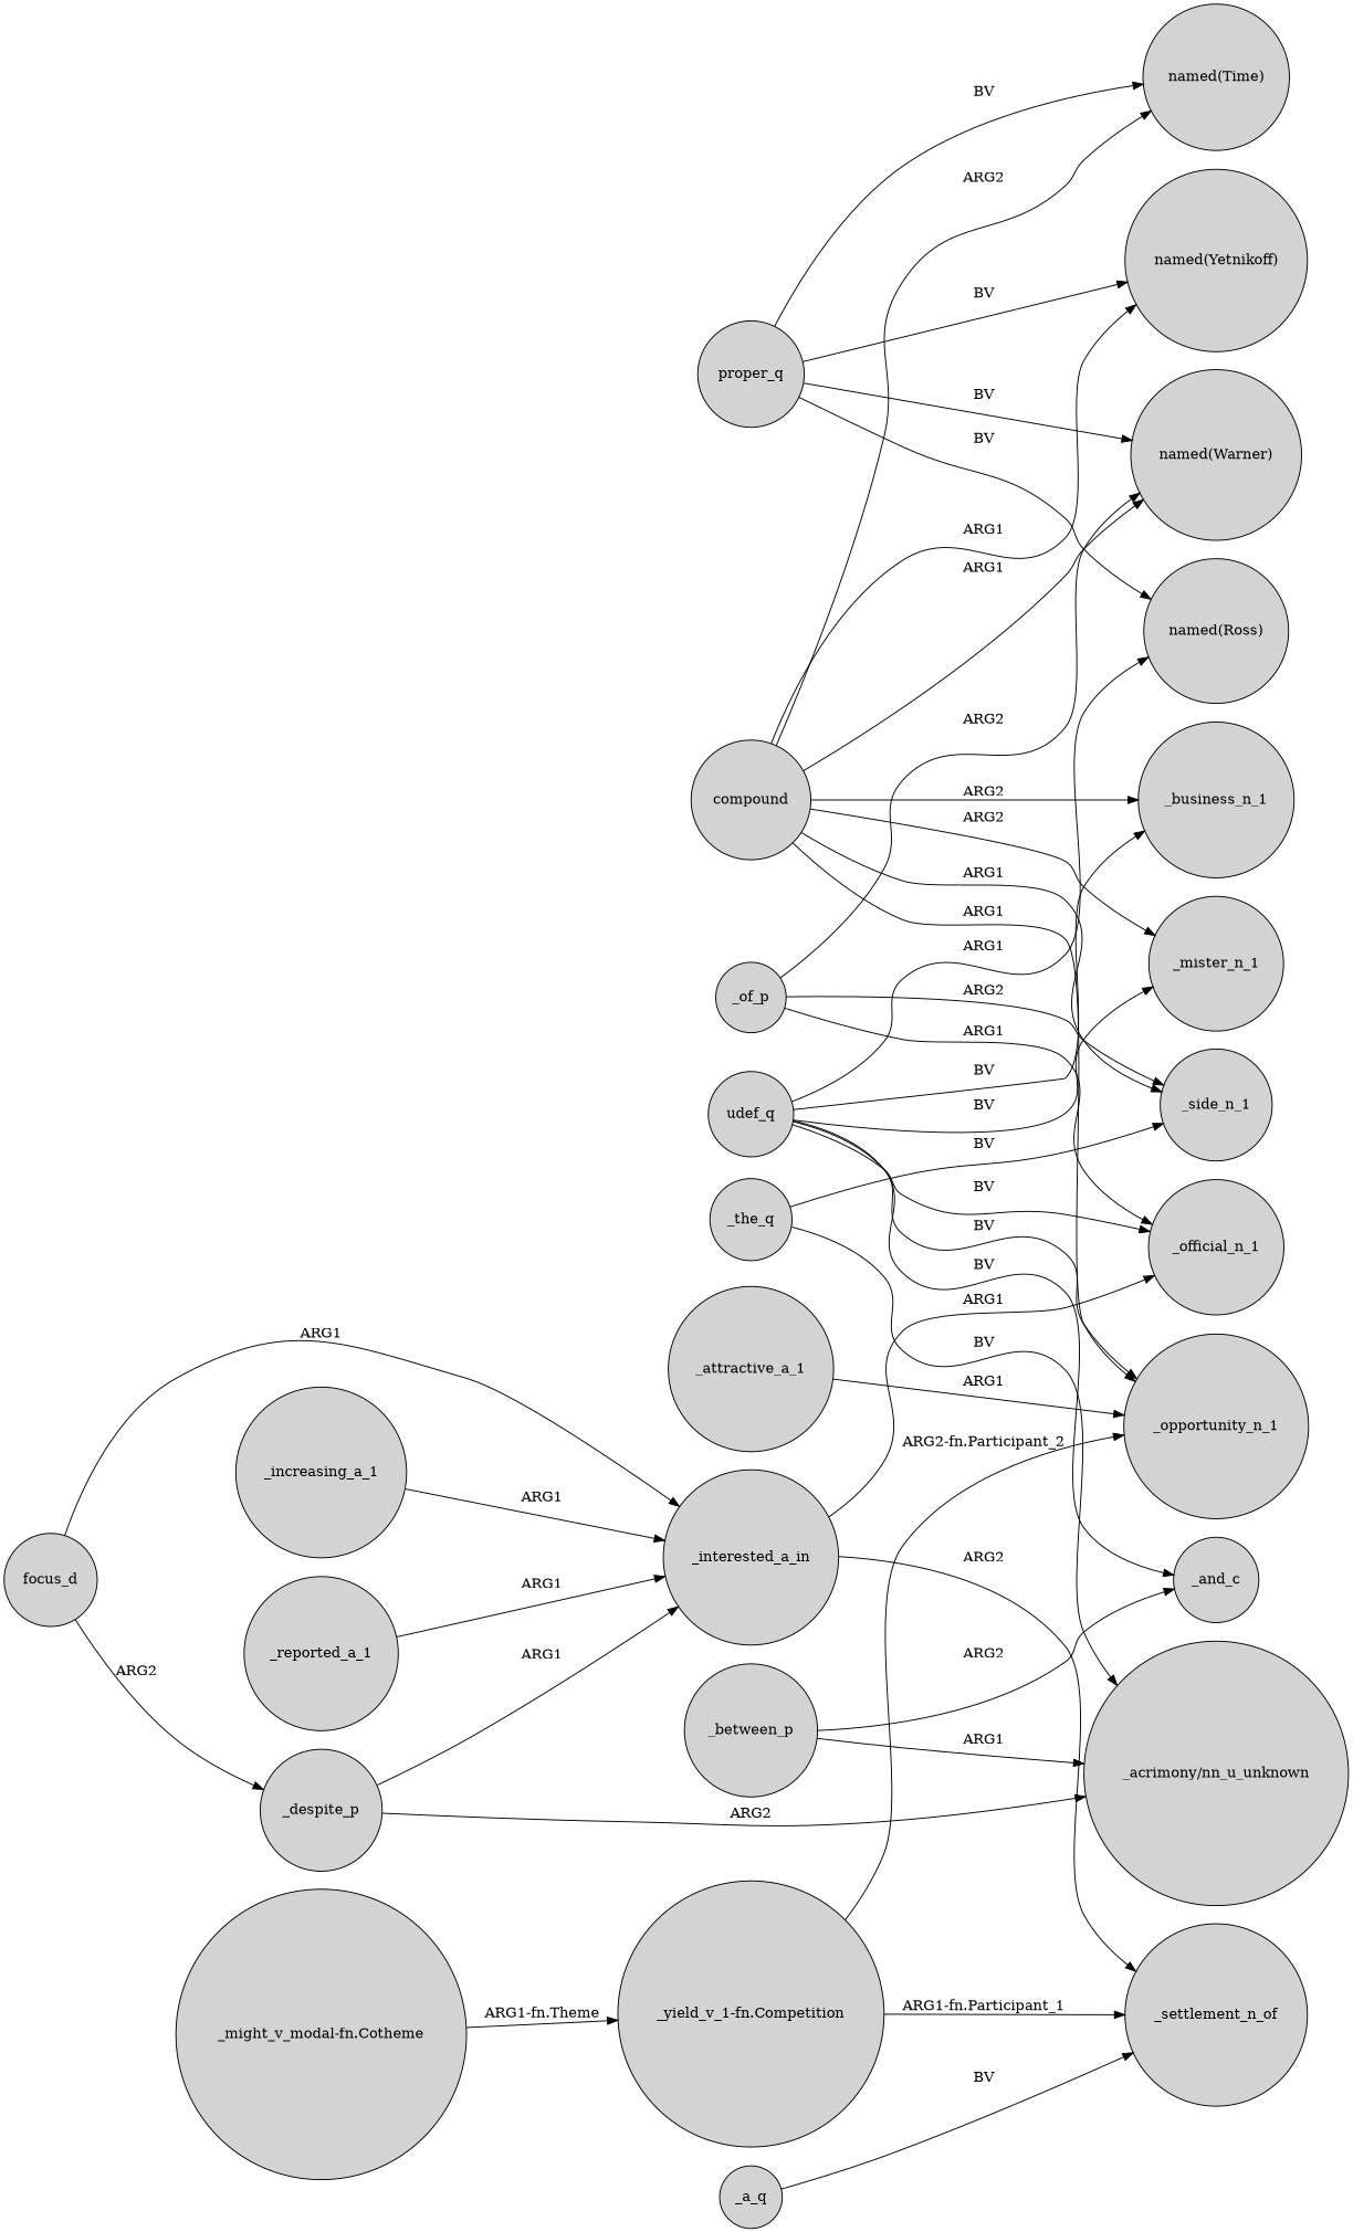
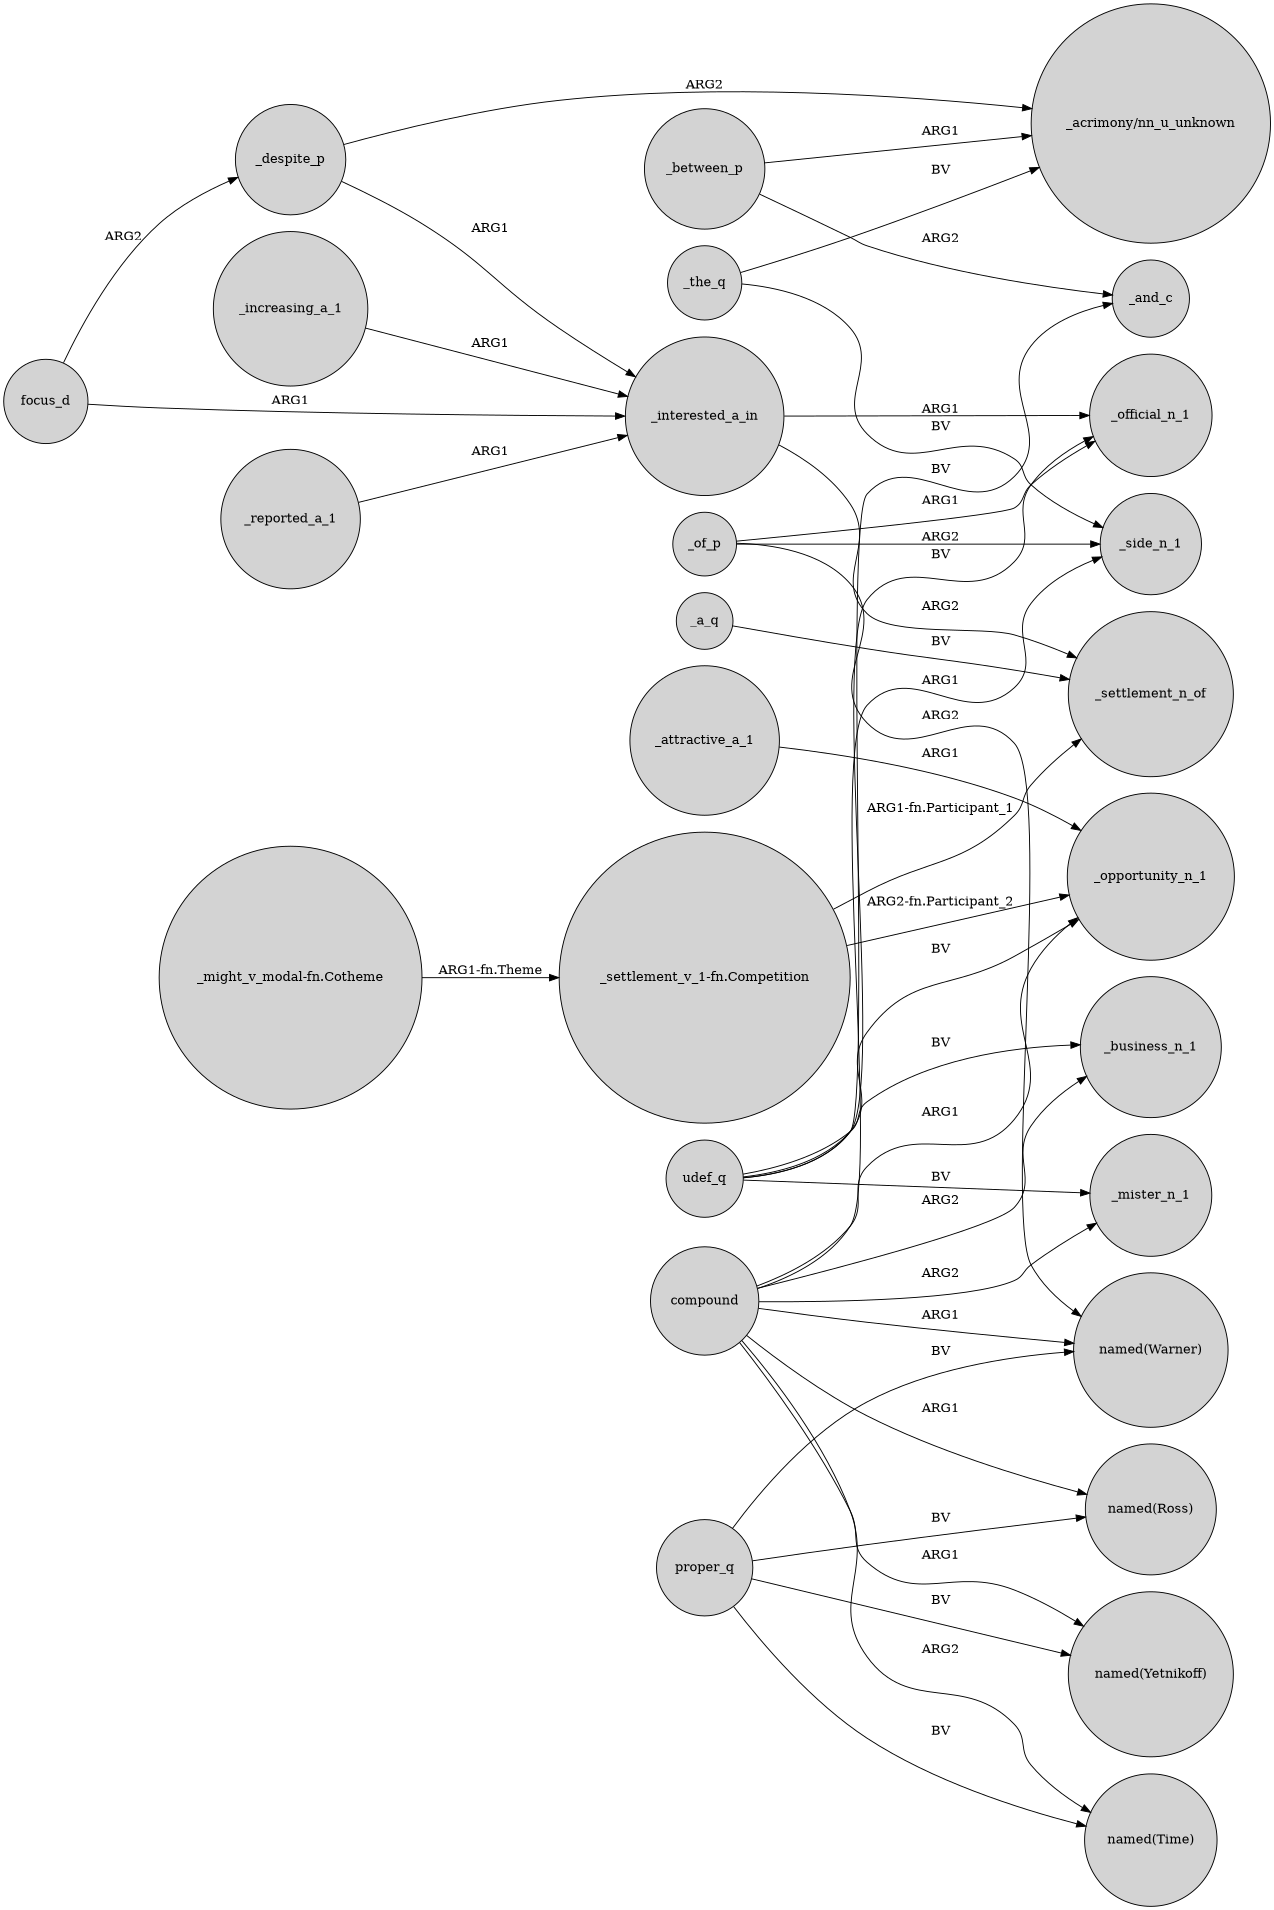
  digraph {
    rankdir=LR
    node [shape=circle style=filled]
    _increasing_a_1
    _interested_a_in
    _official_n_1
    _settlement_n_of
    compound
    _mister_n_1
    _opportunity_n_1
    "named(Ross)"
    "named(Time)"
    _side_n_1
    _business_n_1
    "named(Yetnikoff)"
    "named(Warner)"
    _of_p
    proper_q
    _despite_p
    "_acrimony/nn_u_unknown"
    udef_q
    _and_c
    _between_p
    focus_d
    _a_q
    _reported_a_1
    _the_q
-   "_yield_v_1-fn.Competition"
+   "_yield_v_1-fn.Competition" [label="_settlement_v_1-fn.Competition"]
    _attractive_a_1
    "_might_v_modal-fn.Cotheme"
    _increasing_a_1 -> _interested_a_in [label=ARG1]
    _interested_a_in -> _official_n_1 [label=ARG1]
    _interested_a_in -> _settlement_n_of [label=ARG2]
    compound -> _mister_n_1 [label=ARG2]
    compound -> _opportunity_n_1 [label=ARG1]
-   udef_q -> "named(Ross)" [label=ARG1]
+   compound -> "named(Ross)" [label=ARG1]
    compound -> "named(Time)" [label=ARG2]
    compound -> _side_n_1 [label=ARG1]
    compound -> _business_n_1 [label=ARG2]
    compound -> "named(Yetnikoff)" [label=ARG1]
    compound -> "named(Warner)" [label=ARG1]
    _of_p -> _official_n_1 [label=ARG1]
    _of_p -> _side_n_1 [label=ARG2]
    _of_p -> "named(Warner)" [label=ARG2]
    proper_q -> "named(Ross)" [label=BV]
    proper_q -> "named(Time)" [label=BV]
    proper_q -> "named(Yetnikoff)" [label=BV]
    proper_q -> "named(Warner)" [label=BV]
    _despite_p -> _interested_a_in [label=ARG1]
    _despite_p -> "_acrimony/nn_u_unknown" [label=ARG2]
    udef_q -> _official_n_1 [label=BV]
    udef_q -> _mister_n_1 [label=BV]
    udef_q -> _opportunity_n_1 [label=BV]
    udef_q -> _business_n_1 [label=BV]
    udef_q -> _and_c [label=BV]
    _between_p -> "_acrimony/nn_u_unknown" [label=ARG1]
    _between_p -> _and_c [label=ARG2]
    focus_d -> _interested_a_in [label=ARG1]
    focus_d -> _despite_p [label=ARG2]
    _a_q -> _settlement_n_of [label=BV]
    _reported_a_1 -> _interested_a_in [label=ARG1]
    _the_q -> _side_n_1 [label=BV]
    _the_q -> "_acrimony/nn_u_unknown" [label=BV]
    "_yield_v_1-fn.Competition" -> _settlement_n_of [label="ARG1-fn.Participant_1"]
    "_yield_v_1-fn.Competition" -> _opportunity_n_1 [label="ARG2-fn.Participant_2"]
    _attractive_a_1 -> _opportunity_n_1 [label=ARG1]
    "_might_v_modal-fn.Cotheme" -> "_yield_v_1-fn.Competition" [label="ARG1-fn.Theme"]
  }
